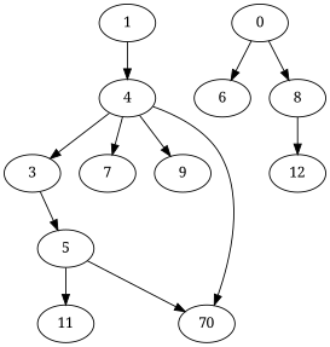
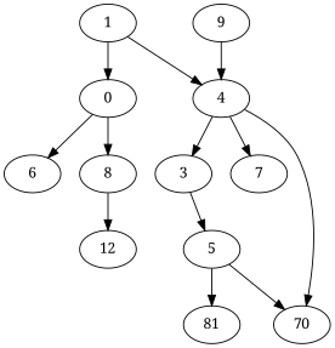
  digraph {
    fontname="Noto Serif"
    node [fontname="Noto Serif"]
    edge [fontname="Noto Serif"]
    1 [alpha=35.12]
    n2 [alpha=28.77 label=0]
    4 [alpha=40.98]
    6 [alpha=37.90]
    8 [alpha=39.21]
    3 [alpha=29.82]
    5 [alpha=21.37]
    7 [alpha=29.13]
    9 [alpha=48.09]
    n10 [alpha=25.10 label=70]
    12 [alpha=26.68]
-   11 [alpha=44.26]
+   11 [alpha=44.26 label=81]
+   1 -> n2
    1 -> 4
    n2 -> 6
    n2 -> 8
    4 -> 3
    4 -> 7
-   4 -> 9
+   9 -> 4
    4 -> n10
    8 -> 12
    3 -> 5
    5 -> n10
    5 -> 11
  }
